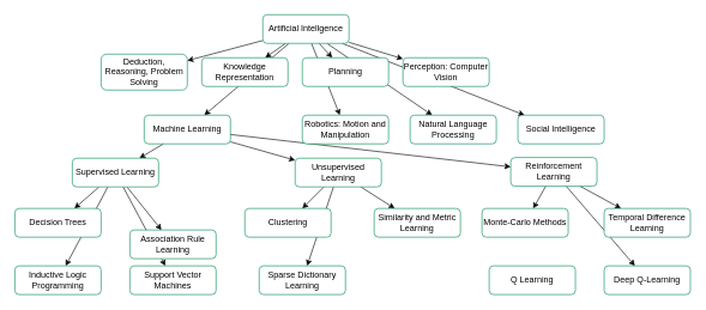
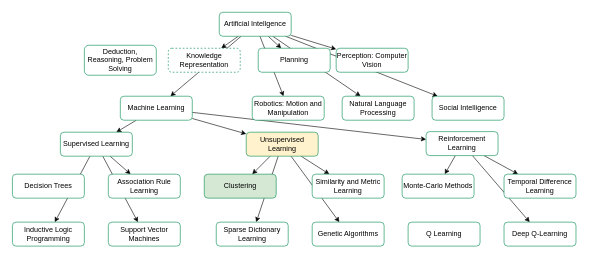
  <mxCell id="0" />
  <mxCell id="1" parent="0" />
- <mxCell id="2" style="rounded=0;orthogonalLoop=1;jettySize=auto;html=1;fontFamily=Dejavu Sans;" edge="1" parent="1" source="10" target="11"><mxGeometry relative="1" as="geometry" /></mxCell>
  <mxCell id="3" style="edgeStyle=none;rounded=0;orthogonalLoop=1;jettySize=auto;html=1;fontFamily=Dejavu Sans;" edge="1" parent="1" source="10" target="12"><mxGeometry relative="1" as="geometry" /></mxCell>
  <mxCell id="4" style="edgeStyle=none;rounded=0;orthogonalLoop=1;jettySize=auto;html=1;fontFamily=Dejavu Sans;" edge="1" parent="1" source="10" target="13"><mxGeometry relative="1" as="geometry" /></mxCell>
  <mxCell id="5" style="edgeStyle=none;rounded=0;orthogonalLoop=1;jettySize=auto;html=1;fontFamily=Dejavu Sans;" edge="1" parent="1" source="10" target="14"><mxGeometry relative="1" as="geometry" /></mxCell>
  <mxCell id="6" style="edgeStyle=none;rounded=0;orthogonalLoop=1;jettySize=auto;html=1;fontFamily=Dejavu Sans;" edge="1" parent="1" source="10" target="19"><mxGeometry relative="1" as="geometry" /></mxCell>
  <mxCell id="7" style="edgeStyle=none;rounded=0;orthogonalLoop=1;jettySize=auto;html=1;fontFamily=Dejavu Sans;" edge="1" parent="1" source="10" target="20"><mxGeometry relative="1" as="geometry" /></mxCell>
  <mxCell id="8" style="edgeStyle=none;rounded=0;orthogonalLoop=1;jettySize=auto;html=1;fontFamily=Dejavu Sans;" edge="1" parent="1" source="10" target="21"><mxGeometry relative="1" as="geometry" /></mxCell>
  <mxCell id="9" style="edgeStyle=none;rounded=0;orthogonalLoop=1;jettySize=auto;html=1;fontFamily=Dejavu Sans;" edge="1" parent="1" source="10" target="18"><mxGeometry relative="1" as="geometry" /></mxCell>
  <mxCell id="10" value="Artificial Intellgence" style="rounded=1;whiteSpace=wrap;html=1;strokeColor=#008C4F;" vertex="1" parent="1"><mxGeometry x="365" y="20" width="120" height="40" as="geometry" /></mxCell>
  <mxCell id="11" value="Deduction, Reasoning, Problem Solving" style="rounded=1;whiteSpace=wrap;html=1;strokeColor=#008C4F;" vertex="1" parent="1"><mxGeometry x="140" y="75" width="120" height="50" as="geometry" /></mxCell>
- <mxCell id="12" value="Knowledge Representation" style="rounded=1;whiteSpace=wrap;html=1;strokeColor=#008C4F;" vertex="1" parent="1"><mxGeometry x="280" y="80" width="120" height="40" as="geometry" /></mxCell>
- <mxCell id="13" value="Planning" style="rounded=1;whiteSpace=wrap;html=1;strokeColor=#008C4F;" vertex="1" parent="1"><mxGeometry x="420" y="80" width="120" height="40" as="geometry" /></mxCell>
+ <mxCell id="12" value="Knowledge Representation" style="rounded=1;whiteSpace=wrap;html=1;strokeColor=#008C4F;dashed=1;" vertex="1" parent="1"><mxGeometry x="280" y="80" width="120" height="40" as="geometry" /></mxCell>
+ <mxCell id="13" value="Planning" style="rounded=1;whiteSpace=wrap;html=1;strokeColor=#008C4F;" vertex="1" parent="1"><mxGeometry x="430" y="80" width="120" height="40" as="geometry" /></mxCell>
  <mxCell id="14" value="Perception: Computer Vision" style="rounded=1;whiteSpace=wrap;html=1;strokeColor=#008C4F;" vertex="1" parent="1"><mxGeometry x="560" y="80" width="120" height="40" as="geometry" /></mxCell>
  <mxCell id="15" style="edgeStyle=none;rounded=0;orthogonalLoop=1;jettySize=auto;html=1;fontFamily=Dejavu Sans;" edge="1" parent="1" source="18" target="26"><mxGeometry relative="1" as="geometry" /></mxCell>
  <mxCell id="16" style="edgeStyle=none;rounded=0;orthogonalLoop=1;jettySize=auto;html=1;fontFamily=Dejavu Sans;" edge="1" parent="1" source="18" target="31"><mxGeometry relative="1" as="geometry" /></mxCell>
  <mxCell id="17" style="edgeStyle=none;rounded=0;orthogonalLoop=1;jettySize=auto;html=1;fontFamily=Dejavu Sans;" edge="1" parent="1" source="18" target="35"><mxGeometry relative="1" as="geometry" /></mxCell>
  <mxCell id="18" value="Machine Learning" style="rounded=1;whiteSpace=wrap;html=1;strokeColor=#008C4F;" vertex="1" parent="1"><mxGeometry x="200" y="160" width="120" height="40" as="geometry" /></mxCell>
  <mxCell id="19" value="Robotics: Motion and Manipulation" style="rounded=1;whiteSpace=wrap;html=1;strokeColor=#008C4F;" vertex="1" parent="1"><mxGeometry x="420" y="160" width="120" height="40" as="geometry" /></mxCell>
  <mxCell id="20" value="Natural Language Processing" style="rounded=1;whiteSpace=wrap;html=1;strokeColor=#008C4F;" vertex="1" parent="1"><mxGeometry x="570" y="160" width="120" height="40" as="geometry" /></mxCell>
  <mxCell id="21" value="Social Intelligence" style="rounded=1;whiteSpace=wrap;html=1;strokeColor=#008C4F;" vertex="1" parent="1"><mxGeometry x="720" y="160" width="120" height="40" as="geometry" /></mxCell>
- <mxCell id="22" style="edgeStyle=none;rounded=0;orthogonalLoop=1;jettySize=auto;html=1;fontFamily=Dejavu Sans;" edge="1" parent="1" source="26" target="36"><mxGeometry relative="1" as="geometry" /></mxCell>
  <mxCell id="23" style="edgeStyle=none;rounded=0;orthogonalLoop=1;jettySize=auto;html=1;fontFamily=Dejavu Sans;" edge="1" parent="1" source="26" target="37"><mxGeometry relative="1" as="geometry" /></mxCell>
  <mxCell id="24" style="edgeStyle=none;rounded=0;orthogonalLoop=1;jettySize=auto;html=1;fontFamily=Dejavu Sans;" edge="1" parent="1" source="26" target="38"><mxGeometry relative="1" as="geometry" /></mxCell>
  <mxCell id="25" style="edgeStyle=none;rounded=0;orthogonalLoop=1;jettySize=auto;html=1;fontFamily=Dejavu Sans;" edge="1" parent="1" source="26" target="39"><mxGeometry relative="1" as="geometry" /></mxCell>
  <mxCell id="26" value="Supervised Learning" style="rounded=1;whiteSpace=wrap;html=1;strokeColor=#008C4F;" vertex="1" parent="1"><mxGeometry x="100" y="220" width="120" height="40" as="geometry" /></mxCell>
  <mxCell id="27" style="edgeStyle=none;rounded=0;orthogonalLoop=1;jettySize=auto;html=1;fontFamily=Dejavu Sans;" edge="1" parent="1" source="31" target="40"><mxGeometry relative="1" as="geometry" /></mxCell>
  <mxCell id="28" style="edgeStyle=none;rounded=0;orthogonalLoop=1;jettySize=auto;html=1;fontFamily=Dejavu Sans;" edge="1" parent="1" source="31" target="41"><mxGeometry relative="1" as="geometry" /></mxCell>
  <mxCell id="29" style="edgeStyle=none;rounded=0;orthogonalLoop=1;jettySize=auto;html=1;fontFamily=Dejavu Sans;" edge="1" parent="1" source="31" target="42"><mxGeometry relative="1" as="geometry" /></mxCell>
- <mxCell id="31" value="Unsupervised Learning" style="rounded=1;whiteSpace=wrap;html=1;strokeColor=#008C4F;" vertex="1" parent="1"><mxGeometry x="410" y="220" width="120" height="40" as="geometry" /></mxCell>
+ <mxCell id="30" style="edgeStyle=none;rounded=0;orthogonalLoop=1;jettySize=auto;html=1;fontFamily=Dejavu Sans;" edge="1" parent="1" source="31" target="43"><mxGeometry relative="1" as="geometry" /></mxCell>
+ <mxCell id="31" value="Unsupervised Learning" style="rounded=1;whiteSpace=wrap;html=1;strokeColor=#008C4F;fillColor=#fff2cc;" vertex="1" parent="1"><mxGeometry x="410" y="220" width="120" height="40" as="geometry" /></mxCell>
  <mxCell id="32" style="edgeStyle=none;rounded=0;orthogonalLoop=1;jettySize=auto;html=1;fontFamily=Dejavu Sans;" edge="1" parent="1" source="35" target="44"><mxGeometry relative="1" as="geometry" /></mxCell>
  <mxCell id="33" style="edgeStyle=none;rounded=0;orthogonalLoop=1;jettySize=auto;html=1;fontFamily=Dejavu Sans;" edge="1" parent="1" source="35" target="45"><mxGeometry relative="1" as="geometry" /></mxCell>
  <mxCell id="34" style="edgeStyle=none;rounded=0;orthogonalLoop=1;jettySize=auto;html=1;fontFamily=Dejavu Sans;" edge="1" parent="1" source="35" target="47"><mxGeometry relative="1" as="geometry" /></mxCell>
  <mxCell id="35" value="Reinforcement Learning" style="rounded=1;whiteSpace=wrap;html=1;strokeColor=#008C4F;" vertex="1" parent="1"><mxGeometry x="710" y="219" width="120" height="40" as="geometry" /></mxCell>
  <mxCell id="36" value="Decision Trees" style="rounded=1;whiteSpace=wrap;html=1;strokeColor=#008C4F;" vertex="1" parent="1"><mxGeometry x="20" y="290" width="120" height="40" as="geometry" /></mxCell>
- <mxCell id="37" value="Association Rule Learning" style="rounded=1;whiteSpace=wrap;html=1;strokeColor=#008C4F;" vertex="1" parent="1"><mxGeometry x="180" y="320" width="120" height="40" as="geometry" /></mxCell>
+ <mxCell id="37" value="Association Rule Learning" style="rounded=1;whiteSpace=wrap;html=1;strokeColor=#008C4F;" vertex="1" parent="1"><mxGeometry x="180" y="290" width="120" height="40" as="geometry" /></mxCell>
  <mxCell id="38" value="Inductive Logic Programming" style="rounded=1;whiteSpace=wrap;html=1;strokeColor=#008C4F;" vertex="1" parent="1"><mxGeometry x="20" y="370" width="120" height="40" as="geometry" /></mxCell>
  <mxCell id="39" value="Support Vector Machines" style="rounded=1;whiteSpace=wrap;html=1;strokeColor=#008C4F;" vertex="1" parent="1"><mxGeometry x="180" y="370" width="120" height="40" as="geometry" /></mxCell>
- <mxCell id="40" value="Clustering" style="rounded=1;whiteSpace=wrap;html=1;strokeColor=#008C4F;" vertex="1" parent="1"><mxGeometry x="340" y="290" width="120" height="40" as="geometry" /></mxCell>
+ <mxCell id="40" value="Clustering" style="rounded=1;whiteSpace=wrap;html=1;strokeColor=#008C4F;fillColor=#d5e8d4;" vertex="1" parent="1"><mxGeometry x="340" y="290" width="120" height="40" as="geometry" /></mxCell>
  <mxCell id="41" value="Similarity and Metric Learning" style="rounded=1;whiteSpace=wrap;html=1;strokeColor=#008C4F;" vertex="1" parent="1"><mxGeometry x="520" y="290" width="120" height="40" as="geometry" /></mxCell>
  <mxCell id="42" value="Sparse Dictionary Learning" style="rounded=1;whiteSpace=wrap;html=1;strokeColor=#008C4F;" vertex="1" parent="1"><mxGeometry x="360" y="370" width="120" height="40" as="geometry" /></mxCell>
+ <mxCell id="43" value="Genetic Algorithms" style="rounded=1;whiteSpace=wrap;html=1;strokeColor=#008C4F;" vertex="1" parent="1"><mxGeometry x="520" y="370" width="120" height="40" as="geometry" /></mxCell>
  <mxCell id="44" value="Monte-Carlo Methods" style="rounded=1;whiteSpace=wrap;html=1;strokeColor=#008C4F;" vertex="1" parent="1"><mxGeometry x="670" y="290" width="120" height="40" as="geometry" /></mxCell>
  <mxCell id="45" value="Temporal Difference Learning" style="rounded=1;whiteSpace=wrap;html=1;strokeColor=#008C4F;" vertex="1" parent="1"><mxGeometry x="840" y="290" width="120" height="40" as="geometry" /></mxCell>
  <mxCell id="46" value="Q Learning" style="rounded=1;whiteSpace=wrap;html=1;strokeColor=#008C4F;" vertex="1" parent="1"><mxGeometry x="680" y="370" width="120" height="40" as="geometry" /></mxCell>
  <mxCell id="47" value="Deep Q-Learning" style="rounded=1;whiteSpace=wrap;html=1;strokeColor=#008C4F;" vertex="1" parent="1"><mxGeometry x="840" y="370" width="120" height="40" as="geometry" /></mxCell>
